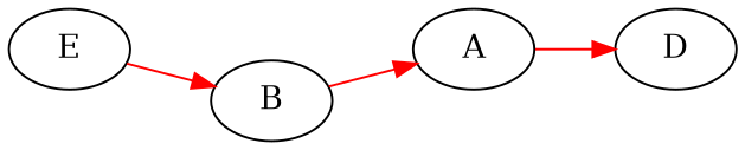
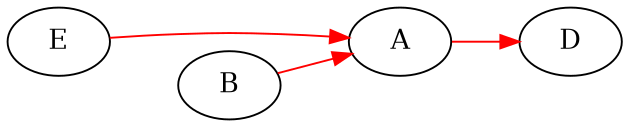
  digraph {
    fontname="DejaVu Serif"
    rankdir=LR
    node [fontname="DejaVu Serif"]
    edge [color=red fontname="DejaVu Serif"]
    A
    D
    B
    E
    A -> D [lable=60.0]
    B -> A [lable=10.0]
-   E -> B [lable=7.0]
+   E -> A [lable=7.0]
  }
